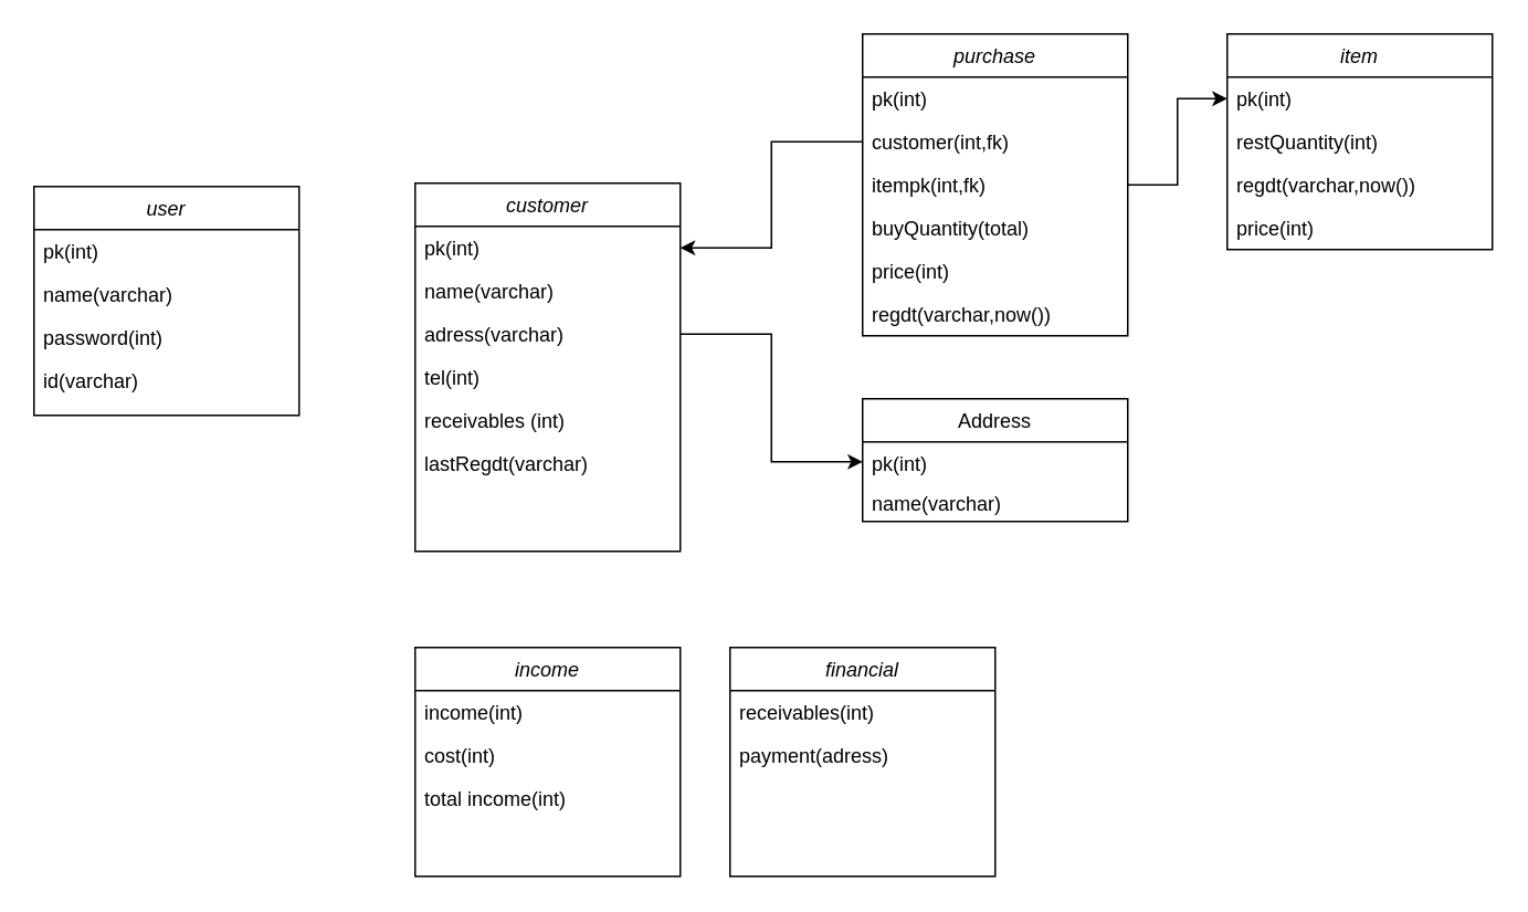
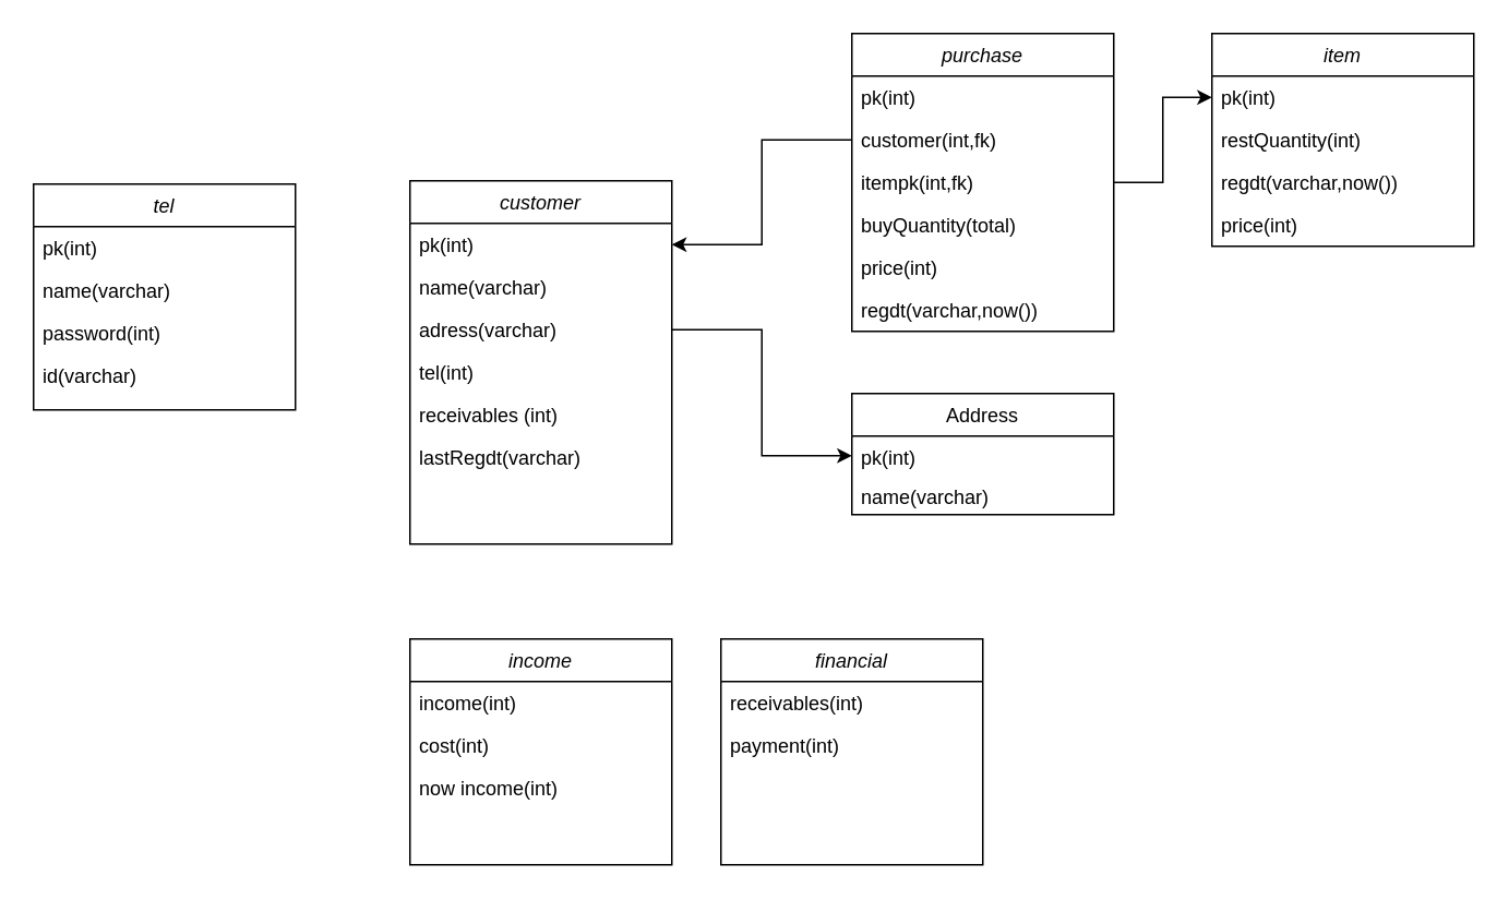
  <mxCell id="0" />
  <mxCell id="1" parent="0" />
  <mxCell id="2" value="customer" style="swimlane;fontStyle=2;align=center;verticalAlign=top;childLayout=stackLayout;horizontal=1;startSize=26;horizontalStack=0;resizeParent=1;resizeLast=0;collapsible=1;marginBottom=0;rounded=0;shadow=0;strokeWidth=1;" parent="1" vertex="1"><mxGeometry x="250" y="110" width="160" height="222" as="geometry"><mxRectangle x="220" y="120" width="160" height="26" as="alternateBounds" /></mxGeometry></mxCell>
  <mxCell id="3" value="pk(int)" style="text;align=left;verticalAlign=top;spacingLeft=4;spacingRight=4;overflow=hidden;rotatable=0;points=[[0,0.5],[1,0.5]];portConstraint=eastwest;" parent="2" vertex="1"><mxGeometry y="26" width="160" height="26" as="geometry" /></mxCell>
  <mxCell id="4" value="name(varchar)&#10;&#10;" style="text;align=left;verticalAlign=top;spacingLeft=4;spacingRight=4;overflow=hidden;rotatable=0;points=[[0,0.5],[1,0.5]];portConstraint=eastwest;rounded=0;shadow=0;html=0;" parent="2" vertex="1"><mxGeometry y="52" width="160" height="26" as="geometry" /></mxCell>
  <mxCell id="5" value="adress(varchar)" style="text;align=left;verticalAlign=top;spacingLeft=4;spacingRight=4;overflow=hidden;rotatable=0;points=[[0,0.5],[1,0.5]];portConstraint=eastwest;rounded=0;shadow=0;html=0;" parent="2" vertex="1"><mxGeometry y="78" width="160" height="26" as="geometry" /></mxCell>
  <mxCell id="6" value="tel(int)" style="text;align=left;verticalAlign=top;spacingLeft=4;spacingRight=4;overflow=hidden;rotatable=0;points=[[0,0.5],[1,0.5]];portConstraint=eastwest;rounded=0;shadow=0;html=0;" parent="2" vertex="1"><mxGeometry y="104" width="160" height="26" as="geometry" /></mxCell>
  <mxCell id="7" value="receivables (int)" style="text;align=left;verticalAlign=top;spacingLeft=4;spacingRight=4;overflow=hidden;rotatable=0;points=[[0,0.5],[1,0.5]];portConstraint=eastwest;rounded=0;shadow=0;html=0;" parent="2" vertex="1"><mxGeometry y="130" width="160" height="26" as="geometry" /></mxCell>
  <mxCell id="8" value="lastRegdt(varchar)" style="text;align=left;verticalAlign=top;spacingLeft=4;spacingRight=4;overflow=hidden;rotatable=0;points=[[0,0.5],[1,0.5]];portConstraint=eastwest;rounded=0;shadow=0;html=0;" parent="2" vertex="1"><mxGeometry y="156" width="160" height="26" as="geometry" /></mxCell>
  <mxCell id="9" value="Address" style="swimlane;fontStyle=0;align=center;verticalAlign=top;childLayout=stackLayout;horizontal=1;startSize=26;horizontalStack=0;resizeParent=1;resizeLast=0;collapsible=1;marginBottom=0;rounded=0;shadow=0;strokeWidth=1;" parent="1" vertex="1"><mxGeometry x="520" y="240" width="160" height="74" as="geometry"><mxRectangle x="550" y="140" width="160" height="26" as="alternateBounds" /></mxGeometry></mxCell>
  <mxCell id="10" value="pk(int)" style="text;align=left;verticalAlign=top;spacingLeft=4;spacingRight=4;overflow=hidden;rotatable=0;points=[[0,0.5],[1,0.5]];portConstraint=eastwest;rounded=0;shadow=0;html=0;" parent="9" vertex="1"><mxGeometry y="26" width="160" height="24" as="geometry" /></mxCell>
  <mxCell id="11" value="name(varchar)" style="text;align=left;verticalAlign=top;spacingLeft=4;spacingRight=4;overflow=hidden;rotatable=0;points=[[0,0.5],[1,0.5]];portConstraint=eastwest;rounded=0;shadow=0;html=0;" parent="9" vertex="1"><mxGeometry y="50" width="160" height="24" as="geometry" /></mxCell>
  <mxCell id="12" style="edgeStyle=orthogonalEdgeStyle;rounded=0;orthogonalLoop=1;jettySize=auto;html=1;entryX=0;entryY=0.5;entryDx=0;entryDy=0;" parent="1" source="5" target="10" edge="1"><mxGeometry relative="1" as="geometry" /></mxCell>
  <mxCell id="13" value="purchase" style="swimlane;fontStyle=2;align=center;verticalAlign=top;childLayout=stackLayout;horizontal=1;startSize=26;horizontalStack=0;resizeParent=1;resizeLast=0;collapsible=1;marginBottom=0;rounded=0;shadow=0;strokeWidth=1;" parent="1" vertex="1"><mxGeometry x="520" y="20" width="160" height="182" as="geometry"><mxRectangle x="220" y="120" width="160" height="26" as="alternateBounds" /></mxGeometry></mxCell>
  <mxCell id="14" value="pk(int)" style="text;align=left;verticalAlign=top;spacingLeft=4;spacingRight=4;overflow=hidden;rotatable=0;points=[[0,0.5],[1,0.5]];portConstraint=eastwest;" parent="13" vertex="1"><mxGeometry y="26" width="160" height="26" as="geometry" /></mxCell>
  <mxCell id="15" value="customer(int,fk)" style="text;align=left;verticalAlign=top;spacingLeft=4;spacingRight=4;overflow=hidden;rotatable=0;points=[[0,0.5],[1,0.5]];portConstraint=eastwest;" parent="13" vertex="1"><mxGeometry y="52" width="160" height="26" as="geometry" /></mxCell>
  <mxCell id="16" value="itempk(int,fk)" style="text;align=left;verticalAlign=top;spacingLeft=4;spacingRight=4;overflow=hidden;rotatable=0;points=[[0,0.5],[1,0.5]];portConstraint=eastwest;" parent="13" vertex="1"><mxGeometry y="78" width="160" height="26" as="geometry" /></mxCell>
  <mxCell id="17" value="buyQuantity(total)" style="text;align=left;verticalAlign=top;spacingLeft=4;spacingRight=4;overflow=hidden;rotatable=0;points=[[0,0.5],[1,0.5]];portConstraint=eastwest;" parent="13" vertex="1"><mxGeometry y="104" width="160" height="26" as="geometry" /></mxCell>
  <mxCell id="18" value="price(int)" style="text;align=left;verticalAlign=top;spacingLeft=4;spacingRight=4;overflow=hidden;rotatable=0;points=[[0,0.5],[1,0.5]];portConstraint=eastwest;" parent="13" vertex="1"><mxGeometry y="130" width="160" height="26" as="geometry" /></mxCell>
  <mxCell id="19" value="regdt(varchar,now())" style="text;align=left;verticalAlign=top;spacingLeft=4;spacingRight=4;overflow=hidden;rotatable=0;points=[[0,0.5],[1,0.5]];portConstraint=eastwest;" parent="13" vertex="1"><mxGeometry y="156" width="160" height="26" as="geometry" /></mxCell>
  <mxCell id="20" style="edgeStyle=orthogonalEdgeStyle;rounded=0;orthogonalLoop=1;jettySize=auto;html=1;exitX=0;exitY=0.5;exitDx=0;exitDy=0;entryX=1;entryY=0.5;entryDx=0;entryDy=0;" parent="1" source="15" target="3" edge="1"><mxGeometry relative="1" as="geometry" /></mxCell>
  <mxCell id="21" value="item" style="swimlane;fontStyle=2;align=center;verticalAlign=top;childLayout=stackLayout;horizontal=1;startSize=26;horizontalStack=0;resizeParent=1;resizeLast=0;collapsible=1;marginBottom=0;rounded=0;shadow=0;strokeWidth=1;" parent="1" vertex="1"><mxGeometry x="740" y="20" width="160" height="130" as="geometry"><mxRectangle x="220" y="120" width="160" height="26" as="alternateBounds" /></mxGeometry></mxCell>
  <mxCell id="22" value="pk(int)" style="text;align=left;verticalAlign=top;spacingLeft=4;spacingRight=4;overflow=hidden;rotatable=0;points=[[0,0.5],[1,0.5]];portConstraint=eastwest;" parent="21" vertex="1"><mxGeometry y="26" width="160" height="26" as="geometry" /></mxCell>
  <mxCell id="23" value="restQuantity(int)" style="text;align=left;verticalAlign=top;spacingLeft=4;spacingRight=4;overflow=hidden;rotatable=0;points=[[0,0.5],[1,0.5]];portConstraint=eastwest;" parent="21" vertex="1"><mxGeometry y="52" width="160" height="26" as="geometry" /></mxCell>
  <mxCell id="24" value="regdt(varchar,now())" style="text;align=left;verticalAlign=top;spacingLeft=4;spacingRight=4;overflow=hidden;rotatable=0;points=[[0,0.5],[1,0.5]];portConstraint=eastwest;" parent="21" vertex="1"><mxGeometry y="78" width="160" height="26" as="geometry" /></mxCell>
  <mxCell id="25" value="price(int)" style="text;align=left;verticalAlign=top;spacingLeft=4;spacingRight=4;overflow=hidden;rotatable=0;points=[[0,0.5],[1,0.5]];portConstraint=eastwest;" parent="21" vertex="1"><mxGeometry y="104" width="160" height="26" as="geometry" /></mxCell>
- <mxCell id="26" value="user" style="swimlane;fontStyle=2;align=center;verticalAlign=top;childLayout=stackLayout;horizontal=1;startSize=26;horizontalStack=0;resizeParent=1;resizeLast=0;collapsible=1;marginBottom=0;rounded=0;shadow=0;strokeWidth=1;" parent="1" vertex="1"><mxGeometry x="20" y="112" width="160" height="138" as="geometry"><mxRectangle x="220" y="120" width="160" height="26" as="alternateBounds" /></mxGeometry></mxCell>
+ <mxCell id="26" value="tel" style="swimlane;fontStyle=2;align=center;verticalAlign=top;childLayout=stackLayout;horizontal=1;startSize=26;horizontalStack=0;resizeParent=1;resizeLast=0;collapsible=1;marginBottom=0;rounded=0;shadow=0;strokeWidth=1;" parent="1" vertex="1"><mxGeometry x="20" y="112" width="160" height="138" as="geometry"><mxRectangle x="220" y="120" width="160" height="26" as="alternateBounds" /></mxGeometry></mxCell>
  <mxCell id="27" value="pk(int)" style="text;align=left;verticalAlign=top;spacingLeft=4;spacingRight=4;overflow=hidden;rotatable=0;points=[[0,0.5],[1,0.5]];portConstraint=eastwest;" parent="26" vertex="1"><mxGeometry y="26" width="160" height="26" as="geometry" /></mxCell>
  <mxCell id="28" value="name(varchar)&#10;&#10;" style="text;align=left;verticalAlign=top;spacingLeft=4;spacingRight=4;overflow=hidden;rotatable=0;points=[[0,0.5],[1,0.5]];portConstraint=eastwest;rounded=0;shadow=0;html=0;" parent="26" vertex="1"><mxGeometry y="52" width="160" height="26" as="geometry" /></mxCell>
  <mxCell id="29" value="password(int)" style="text;align=left;verticalAlign=top;spacingLeft=4;spacingRight=4;overflow=hidden;rotatable=0;points=[[0,0.5],[1,0.5]];portConstraint=eastwest;rounded=0;shadow=0;html=0;" parent="26" vertex="1"><mxGeometry y="78" width="160" height="26" as="geometry" /></mxCell>
  <mxCell id="30" value="id(varchar)" style="text;align=left;verticalAlign=top;spacingLeft=4;spacingRight=4;overflow=hidden;rotatable=0;points=[[0,0.5],[1,0.5]];portConstraint=eastwest;rounded=0;shadow=0;html=0;" parent="26" vertex="1"><mxGeometry y="104" width="160" height="26" as="geometry" /></mxCell>
  <mxCell id="31" value="income" style="swimlane;fontStyle=2;align=center;verticalAlign=top;childLayout=stackLayout;horizontal=1;startSize=26;horizontalStack=0;resizeParent=1;resizeLast=0;collapsible=1;marginBottom=0;rounded=0;shadow=0;strokeWidth=1;" parent="1" vertex="1"><mxGeometry x="250" y="390" width="160" height="138" as="geometry"><mxRectangle x="220" y="120" width="160" height="26" as="alternateBounds" /></mxGeometry></mxCell>
  <mxCell id="32" value="income(int)" style="text;align=left;verticalAlign=top;spacingLeft=4;spacingRight=4;overflow=hidden;rotatable=0;points=[[0,0.5],[1,0.5]];portConstraint=eastwest;" parent="31" vertex="1"><mxGeometry y="26" width="160" height="26" as="geometry" /></mxCell>
  <mxCell id="33" value="cost(int)&#10;" style="text;align=left;verticalAlign=top;spacingLeft=4;spacingRight=4;overflow=hidden;rotatable=0;points=[[0,0.5],[1,0.5]];portConstraint=eastwest;rounded=0;shadow=0;html=0;" parent="31" vertex="1"><mxGeometry y="52" width="160" height="26" as="geometry" /></mxCell>
- <mxCell id="34" value="total income(int)" style="text;align=left;verticalAlign=top;spacingLeft=4;spacingRight=4;overflow=hidden;rotatable=0;points=[[0,0.5],[1,0.5]];portConstraint=eastwest;rounded=0;shadow=0;html=0;" vertex="1" parent="31"><mxGeometry y="78" width="160" height="26" as="geometry" /></mxCell>
+ <mxCell id="34" value="now income(int)" style="text;align=left;verticalAlign=top;spacingLeft=4;spacingRight=4;overflow=hidden;rotatable=0;points=[[0,0.5],[1,0.5]];portConstraint=eastwest;rounded=0;shadow=0;html=0;" vertex="1" parent="31"><mxGeometry y="78" width="160" height="26" as="geometry" /></mxCell>
  <mxCell id="35" style="edgeStyle=orthogonalEdgeStyle;rounded=0;orthogonalLoop=1;jettySize=auto;html=1;exitX=1;exitY=0.5;exitDx=0;exitDy=0;entryX=0;entryY=0.5;entryDx=0;entryDy=0;" parent="1" source="16" target="22" edge="1"><mxGeometry relative="1" as="geometry" /></mxCell>
  <mxCell id="36" value="financial" style="swimlane;fontStyle=2;align=center;verticalAlign=top;childLayout=stackLayout;horizontal=1;startSize=26;horizontalStack=0;resizeParent=1;resizeLast=0;collapsible=1;marginBottom=0;rounded=0;shadow=0;strokeWidth=1;" parent="1" vertex="1"><mxGeometry x="440" y="390" width="160" height="138" as="geometry"><mxRectangle x="220" y="120" width="160" height="26" as="alternateBounds" /></mxGeometry></mxCell>
  <mxCell id="37" value="receivables(int)" style="text;align=left;verticalAlign=top;spacingLeft=4;spacingRight=4;overflow=hidden;rotatable=0;points=[[0,0.5],[1,0.5]];portConstraint=eastwest;" parent="36" vertex="1"><mxGeometry y="26" width="160" height="26" as="geometry" /></mxCell>
- <mxCell id="38" value="payment(adress)" style="text;align=left;verticalAlign=top;spacingLeft=4;spacingRight=4;overflow=hidden;rotatable=0;points=[[0,0.5],[1,0.5]];portConstraint=eastwest;rounded=0;shadow=0;html=0;" parent="36" vertex="1"><mxGeometry y="52" width="160" height="26" as="geometry" /></mxCell>
+ <mxCell id="38" value="payment(int)" style="text;align=left;verticalAlign=top;spacingLeft=4;spacingRight=4;overflow=hidden;rotatable=0;points=[[0,0.5],[1,0.5]];portConstraint=eastwest;rounded=0;shadow=0;html=0;" parent="36" vertex="1"><mxGeometry y="52" width="160" height="26" as="geometry" /></mxCell>
